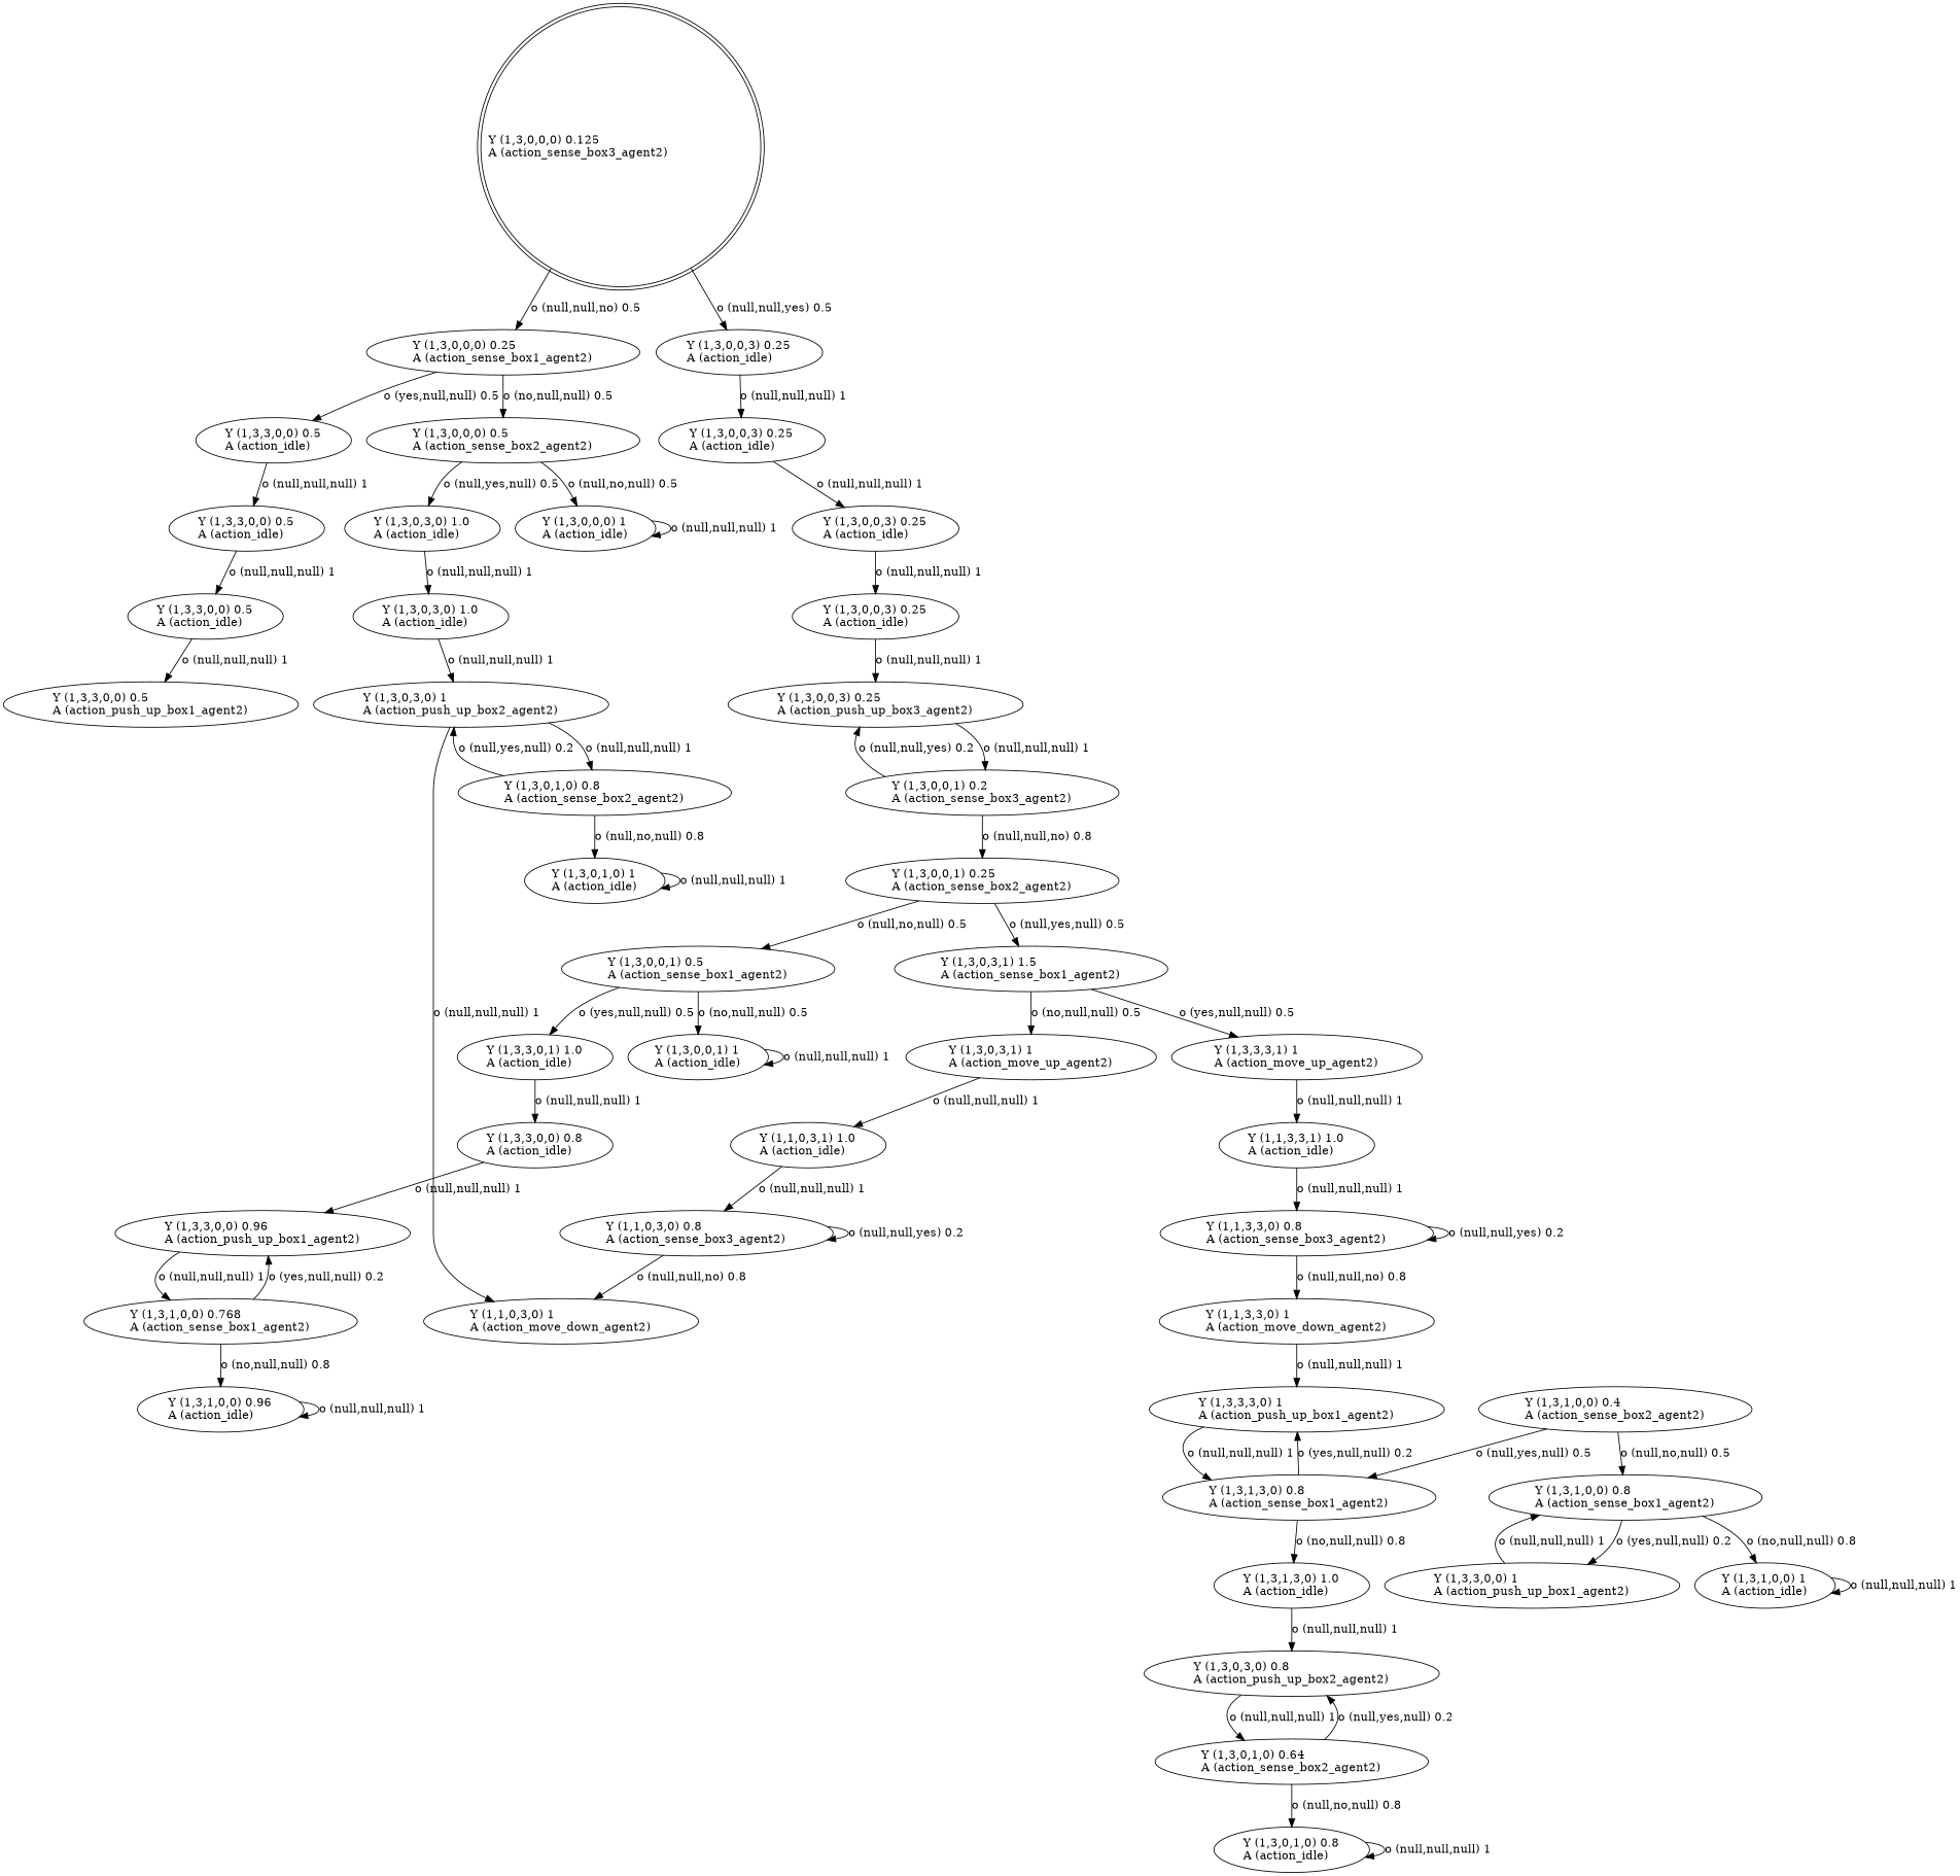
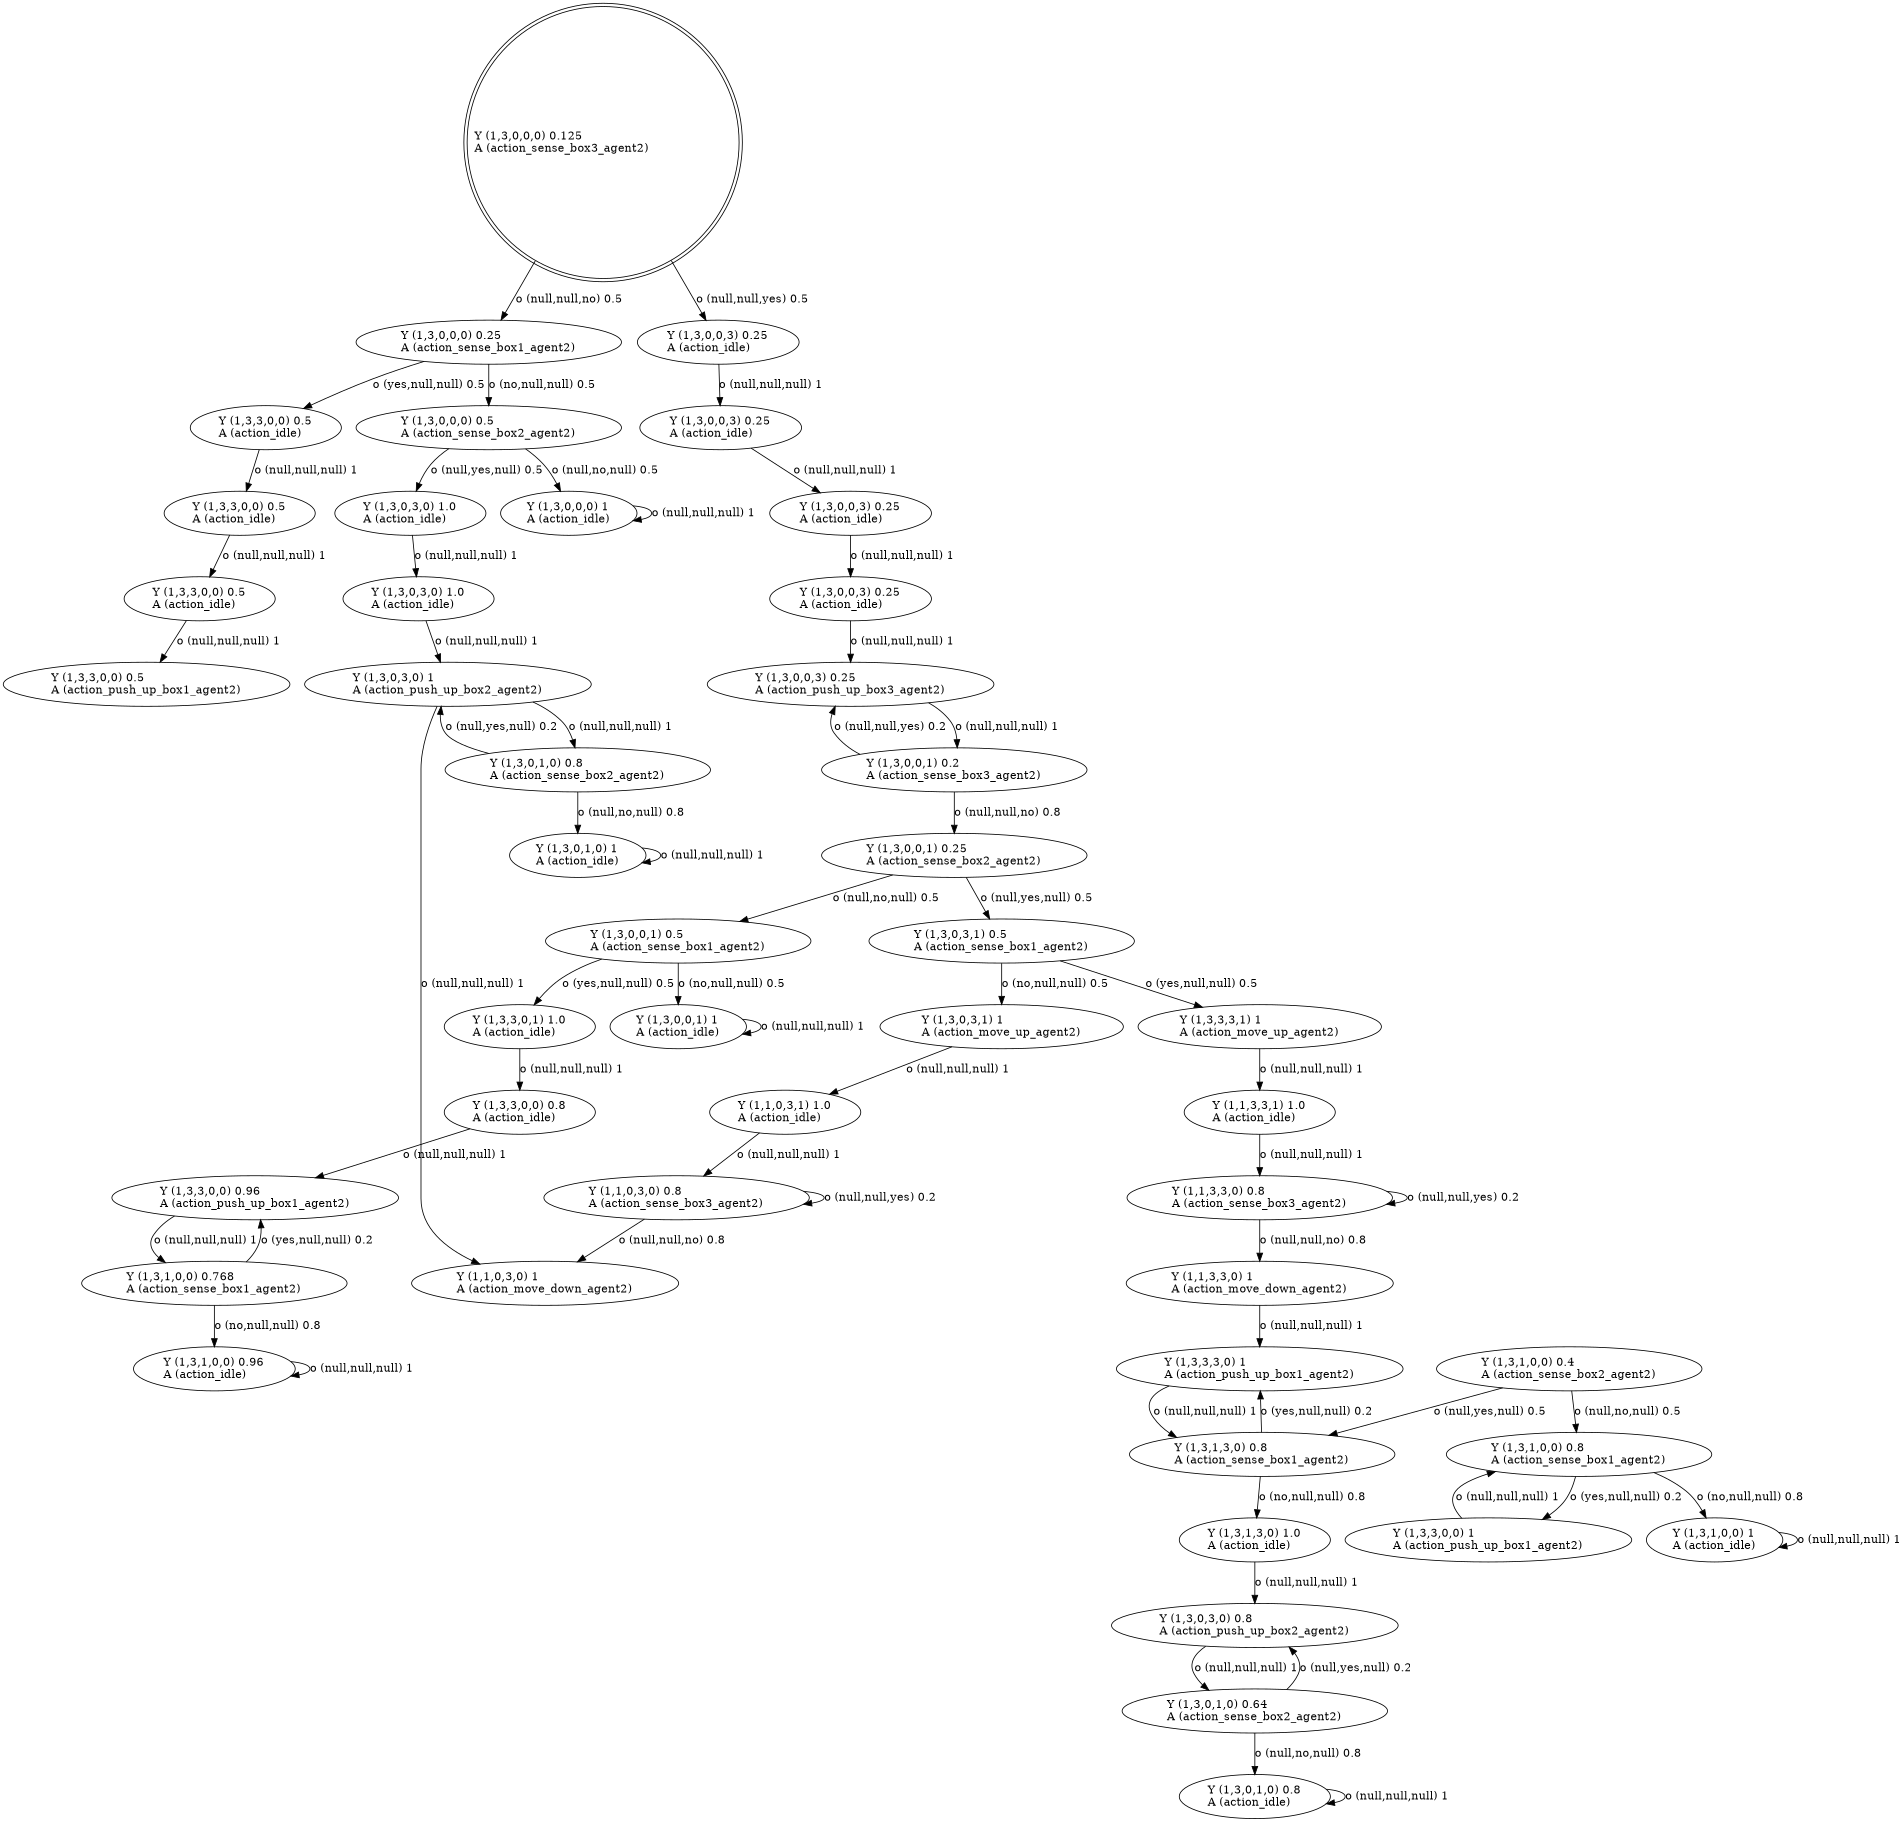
  digraph {
    n1 [label="Y (1,3,0,0,0) 0.125\lA (action_sense_box3_agent2)\l" labeljust=l shape=doublecircle]
    n2 [label="Y (1,3,0,0,0) 0.25\lA (action_sense_box1_agent2)\l"]
    n3 [label="Y (1,3,0,0,3) 0.25\lA (action_idle)\l"]
    n4 [label="Y (1,3,0,0,0) 0.5\lA (action_sense_box2_agent2)\l"]
    n5 [label="Y (1,3,3,0,0) 0.5\lA (action_idle)\l"]
    n6 [label="Y (1,3,0,0,3) 0.25\lA (action_idle)\l"]
    n7 [label="Y (1,3,1,3,0) 0.8\lA (action_sense_box1_agent2)\l"]
    n8 [label="Y (1,3,3,3,0) 1\lA (action_push_up_box1_agent2)\l"]
    n9 [label="Y (1,3,1,3,0) 1.0\lA (action_idle)\l"]
    n10 [label="Y (1,3,0,3,0) 0.8\lA (action_push_up_box2_agent2)\l"]
    n11 [label="Y (1,3,0,1,0) 0.8\lA (action_idle)\l"]
    n12 [label="Y (1,3,0,1,0) 0.64\lA (action_sense_box2_agent2)\l"]
    n13 [label="Y (1,1,0,3,0) 0.8\lA (action_sense_box3_agent2)\l"]
    n14 [label="Y (1,1,0,3,0) 1\lA (action_move_down_agent2)\l"]
    n15 [label="Y (1,1,0,3,1) 1.0\lA (action_idle)\l"]
    n16 [label="Y (1,1,3,3,0) 1\lA (action_move_down_agent2)\l"]
-   n17 [label="Y (1,3,0,3,1) 1.5\lA (action_sense_box1_agent2)\l"]
+   n17 [label="Y (1,3,0,3,1) 0.5\lA (action_sense_box1_agent2)\l"]
    n18 [label="Y (1,3,3,3,1) 1\lA (action_move_up_agent2)\l"]
    n19 [label="Y (1,3,0,3,1) 1\lA (action_move_up_agent2)\l"]
    n20 [label="Y (1,1,3,3,1) 1.0\lA (action_idle)\l"]
    n21 [label="Y (1,3,0,0,1) 0.5\lA (action_sense_box1_agent2)\l"]
    n22 [label="Y (1,3,3,0,1) 1.0\lA (action_idle)\l"]
    n23 [label="Y (1,3,0,0,1) 1\lA (action_idle)\l"]
    n24 [label="Y (1,3,3,0,0) 0.8\lA (action_idle)\l"]
    n25 [label="Y (1,3,0,3,0) 1\lA (action_push_up_box2_agent2)\l"]
    n26 [label="Y (1,3,0,1,0) 0.8\lA (action_sense_box2_agent2)\l"]
    n27 [label="Y (1,3,0,1,0) 1\lA (action_idle)\l"]
    n28 [label="Y (1,3,3,0,0) 0.96\lA (action_push_up_box1_agent2)\l"]
    n29 [label="Y (1,3,1,0,0) 0.768\lA (action_sense_box1_agent2)\l"]
    n30 [label="Y (1,3,1,0,0) 0.96\lA (action_idle)\l"]
    n31 [label="Y (1,3,3,0,0) 0.5\lA (action_push_up_box1_agent2)\l"]
    n32 [label="Y (1,3,1,0,0) 0.4\lA (action_sense_box2_agent2)\l"]
    n33 [label="Y (1,3,1,0,0) 0.8\lA (action_sense_box1_agent2)\l"]
    n34 [label="Y (1,3,0,0,0) 1\lA (action_idle)\l"]
    n35 [label="Y (1,3,0,3,0) 1.0\lA (action_idle)\l"]
    n36 [label="Y (1,3,0,3,0) 1.0\lA (action_idle)\l"]
    n37 [label="Y (1,3,3,0,0) 1\lA (action_push_up_box1_agent2)\l"]
    n38 [label="Y (1,3,1,0,0) 1\lA (action_idle)\l"]
    n39 [label="Y (1,3,0,0,1) 0.25\lA (action_sense_box2_agent2)\l"]
    n40 [label="Y (1,3,0,0,3) 0.25\lA (action_push_up_box3_agent2)\l"]
    n41 [label="Y (1,3,0,0,1) 0.2\lA (action_sense_box3_agent2)\l"]
    n42 [label="Y (1,3,3,0,0) 0.5\lA (action_idle)\l"]
    n43 [label="Y (1,1,3,3,0) 0.8\lA (action_sense_box3_agent2)\l"]
    n44 [label="Y (1,3,0,0,3) 0.25\lA (action_idle)\l"]
    n45 [label="Y (1,3,0,0,3) 0.25\lA (action_idle)\l"]
    n46 [label="Y (1,3,3,0,0) 0.5\lA (action_idle)\l"]
    n1 -> n2 [label="o (null,null,no) 0.5\l"]
    n1 -> n3 [label="o (null,null,yes) 0.5\l"]
    n2 -> n4 [label="o (no,null,null) 0.5\l"]
    n2 -> n5 [label="o (yes,null,null) 0.5\l"]
    n3 -> n6 [label="o (null,null,null) 1\l"]
    n4 -> n34 [label="o (null,no,null) 0.5\l"]
    n4 -> n35 [label="o (null,yes,null) 0.5\l"]
    n5 -> n42 [label="o (null,null,null) 1\l"]
    n6 -> n44 [label="o (null,null,null) 1\l"]
    n7 -> n8 [label="o (yes,null,null) 0.2\l"]
    n7 -> n9 [label="o (no,null,null) 0.8\l"]
    n8 -> n7 [label="o (null,null,null) 1\l"]
    n9 -> n10 [label="o (null,null,null) 1\l"]
    n10 -> n12 [label="o (null,null,null) 1\l"]
    n11 -> n11 [label="o (null,null,null) 1\l"]
    n12 -> n10 [label="o (null,yes,null) 0.2\l"]
    n12 -> n11 [label="o (null,no,null) 0.8\l"]
    n13 -> n13 [label="o (null,null,yes) 0.2\l"]
    n13 -> n14 [label="o (null,null,no) 0.8\l"]
    n15 -> n13 [label="o (null,null,null) 1\l"]
    n16 -> n8 [label="o (null,null,null) 1\l"]
    n17 -> n18 [label="o (yes,null,null) 0.5\l"]
    n17 -> n19 [label="o (no,null,null) 0.5\l"]
    n18 -> n20 [label="o (null,null,null) 1\l"]
    n19 -> n15 [label="o (null,null,null) 1\l"]
    n20 -> n43 [label="o (null,null,null) 1\l"]
    n21 -> n22 [label="o (yes,null,null) 0.5\l"]
    n21 -> n23 [label="o (no,null,null) 0.5\l"]
    n22 -> n24 [label="o (null,null,null) 1\l"]
    n23 -> n23 [label="o (null,null,null) 1\l"]
    n24 -> n28 [label="o (null,null,null) 1\l"]
    n25 -> n14 [label="o (null,null,null) 1\l"]
    n25 -> n26 [label="o (null,null,null) 1\l"]
    n26 -> n25 [label="o (null,yes,null) 0.2\l"]
    n26 -> n27 [label="o (null,no,null) 0.8\l"]
    n27 -> n27 [label="o (null,null,null) 1\l"]
    n28 -> n29 [label="o (null,null,null) 1\l"]
    n29 -> n28 [label="o (yes,null,null) 0.2\l"]
    n29 -> n30 [label="o (no,null,null) 0.8\l"]
    n30 -> n30 [label="o (null,null,null) 1\l"]
    n32 -> n7 [label="o (null,yes,null) 0.5\l"]
    n32 -> n33 [label="o (null,no,null) 0.5\l"]
    n33 -> n37 [label="o (yes,null,null) 0.2\l"]
    n33 -> n38 [label="o (no,null,null) 0.8\l"]
    n34 -> n34 [label="o (null,null,null) 1\l"]
    n35 -> n36 [label="o (null,null,null) 1\l"]
    n36 -> n25 [label="o (null,null,null) 1\l"]
    n37 -> n33 [label="o (null,null,null) 1\l"]
    n38 -> n38 [label="o (null,null,null) 1\l"]
    n39 -> n17 [label="o (null,yes,null) 0.5\l"]
    n39 -> n21 [label="o (null,no,null) 0.5\l"]
    n40 -> n41 [label="o (null,null,null) 1\l"]
    n41 -> n39 [label="o (null,null,no) 0.8\l"]
    n41 -> n40 [label="o (null,null,yes) 0.2\l"]
    n42 -> n46 [label="o (null,null,null) 1\l"]
    n43 -> n16 [label="o (null,null,no) 0.8\l"]
    n43 -> n43 [label="o (null,null,yes) 0.2\l"]
    n44 -> n45 [label="o (null,null,null) 1\l"]
    n45 -> n40 [label="o (null,null,null) 1\l"]
    n46 -> n31 [label="o (null,null,null) 1\l"]
  }
